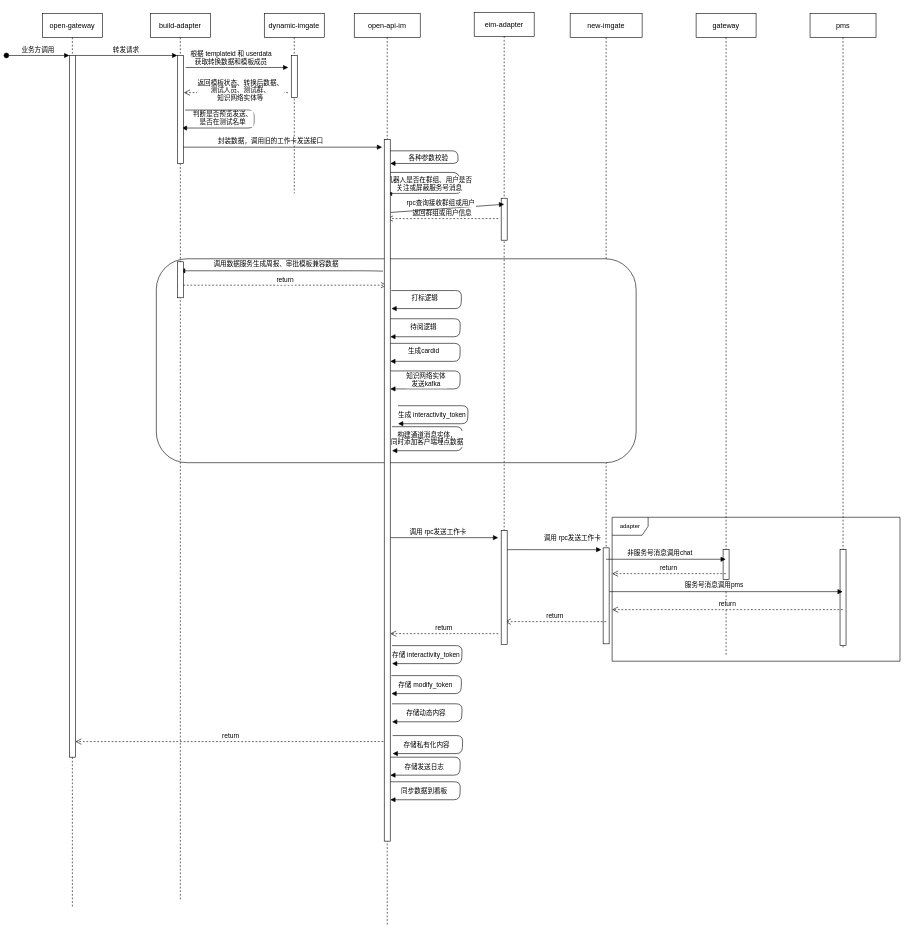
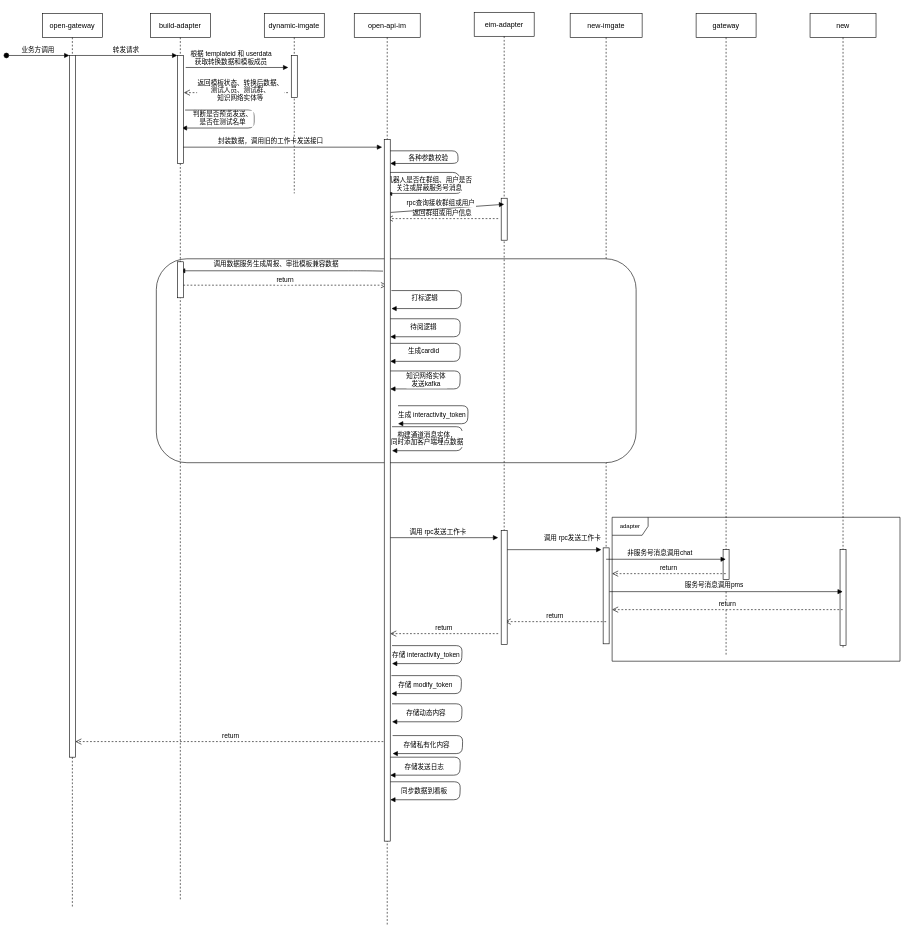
  <mxCell id="0" />
  <mxCell id="1" parent="0" />
  <mxCell id="2" value="open-gateway" style="shape=umlLifeline;perimeter=lifelinePerimeter;container=1;collapsible=0;recursiveResize=0;rounded=0;shadow=0;strokeWidth=1;" parent="1" vertex="1"><mxGeometry x="20" y="22" width="100" height="1490" as="geometry" /></mxCell>
  <mxCell id="3" value="" style="points=[];perimeter=orthogonalPerimeter;rounded=0;shadow=0;strokeWidth=1;" parent="2" vertex="1"><mxGeometry x="45" y="70" width="10" height="1170" as="geometry" /></mxCell>
  <mxCell id="4" value="业务方调用" style="verticalAlign=bottom;startArrow=oval;endArrow=block;startSize=8;shadow=0;strokeWidth=1;" parent="2" target="3" edge="1"><mxGeometry relative="1" as="geometry"><mxPoint x="-60" y="70" as="sourcePoint" /></mxGeometry></mxCell>
  <mxCell id="5" value="转发请求" style="verticalAlign=bottom;endArrow=block;entryX=0;entryY=0;shadow=0;strokeWidth=1;" parent="1" source="3" target="47" edge="1"><mxGeometry relative="1" as="geometry"><mxPoint x="175" y="102" as="sourcePoint" /></mxGeometry></mxCell>
  <mxCell id="6" value="返回模板状态、转换后数据、&#10;测试人员、测试群、&#10;知识网络实体等" style="verticalAlign=bottom;endArrow=open;dashed=1;endSize=8;shadow=0;strokeWidth=1;entryX=1.1;entryY=0.356;entryDx=0;entryDy=0;entryPerimeter=0;" parent="1" edge="1"><mxGeometry x="-0.084" y="18" relative="1" as="geometry"><mxPoint x="256" y="153.96" as="targetPoint" /><mxPoint x="429.5" y="153.96" as="sourcePoint" /><Array as="points"><mxPoint x="360" y="154" /></Array><mxPoint as="offset" /></mxGeometry></mxCell>
  <mxCell id="7" value="dynamic-imgate" style="shape=umlLifeline;perimeter=lifelinePerimeter;container=1;collapsible=0;recursiveResize=0;rounded=0;shadow=0;strokeWidth=1;" parent="1" vertex="1"><mxGeometry x="390" y="22" width="100" height="300" as="geometry" /></mxCell>
  <mxCell id="8" value="" style="points=[];perimeter=orthogonalPerimeter;rounded=0;shadow=0;strokeWidth=1;" parent="7" vertex="1"><mxGeometry x="45" y="70" width="10" height="70" as="geometry" /></mxCell>
  <mxCell id="9" value="判断是否预览发送、&#10;是否在测试名单" style="verticalAlign=bottom;endArrow=block;shadow=0;strokeWidth=1;" parent="7" edge="1"><mxGeometry x="0.484" y="-1" relative="1" as="geometry"><mxPoint x="-132" y="161" as="sourcePoint" /><mxPoint x="-137.5" y="191" as="targetPoint" /><Array as="points"><mxPoint x="-17" y="161" /><mxPoint x="-17" y="191" /></Array><mxPoint as="offset" /></mxGeometry></mxCell>
  <mxCell id="10" value="根据 templateid 和 userdata&#10;获取转换数据和模板成员" style="verticalAlign=bottom;endArrow=block;shadow=0;strokeWidth=1;entryX=-0.5;entryY=0.286;entryDx=0;entryDy=0;entryPerimeter=0;" parent="1" target="8" edge="1"><mxGeometry x="-0.113" y="1" relative="1" as="geometry"><mxPoint x="259" y="112" as="sourcePoint" /><mxPoint x="424" y="112" as="targetPoint" /><Array as="points"><mxPoint x="374" y="112" /></Array><mxPoint as="offset" /></mxGeometry></mxCell>
  <mxCell id="11" value="封装数据，调用旧的工作卡发送接口" style="verticalAlign=bottom;endArrow=block;shadow=0;strokeWidth=1;exitX=1.1;exitY=0.546;exitDx=0;exitDy=0;exitPerimeter=0;" parent="1" edge="1"><mxGeometry x="-0.113" y="1" relative="1" as="geometry"><mxPoint x="254" y="244.88" as="sourcePoint" /><mxPoint x="586.5" y="244.88" as="targetPoint" /><Array as="points" /><mxPoint as="offset" /></mxGeometry></mxCell>
  <mxCell id="12" value="new-imgate" style="shape=umlLifeline;perimeter=lifelinePerimeter;container=1;collapsible=0;recursiveResize=0;rounded=0;shadow=0;strokeWidth=1;" parent="1" vertex="1"><mxGeometry x="900" y="22" width="120" height="910" as="geometry" /></mxCell>
  <mxCell id="13" value="" style="rounded=1;whiteSpace=wrap;html=1;" vertex="1" parent="12"><mxGeometry x="-690" y="409" width="800" height="340" as="geometry" /></mxCell>
  <mxCell id="14" value="" style="points=[];perimeter=orthogonalPerimeter;rounded=0;shadow=0;strokeWidth=1;" parent="12" vertex="1"><mxGeometry x="55" y="891" width="10" height="160" as="geometry" /></mxCell>
  <mxCell id="15" value="调用 rpc发送工作卡" style="verticalAlign=bottom;endArrow=block;shadow=0;strokeWidth=1;exitX=1.1;exitY=0.546;exitDx=0;exitDy=0;exitPerimeter=0;entryX=-0.3;entryY=0.019;entryDx=0;entryDy=0;entryPerimeter=0;" parent="12" target="14" edge="1"><mxGeometry x="0.389" y="10" relative="1" as="geometry"><mxPoint x="-105" y="894" as="sourcePoint" /><mxPoint x="50" y="894" as="targetPoint" /><Array as="points" /><mxPoint as="offset" /></mxGeometry></mxCell>
  <mxCell id="16" value="gateway" style="shape=umlLifeline;perimeter=lifelinePerimeter;container=1;collapsible=0;recursiveResize=0;rounded=0;shadow=0;strokeWidth=1;" parent="1" vertex="1"><mxGeometry x="1110" y="22" width="100" height="1070" as="geometry" /></mxCell>
  <mxCell id="17" value="" style="points=[];perimeter=orthogonalPerimeter;rounded=0;shadow=0;strokeWidth=1;" parent="16" vertex="1"><mxGeometry x="45" y="894" width="10" height="50" as="geometry" /></mxCell>
- <mxCell id="18" value="pms" style="shape=umlLifeline;perimeter=lifelinePerimeter;container=1;collapsible=0;recursiveResize=0;rounded=0;shadow=0;strokeWidth=1;" parent="1" vertex="1"><mxGeometry x="1300" y="22" width="110" height="1060" as="geometry" /></mxCell>
+ <mxCell id="18" value="new" style="shape=umlLifeline;perimeter=lifelinePerimeter;container=1;collapsible=0;recursiveResize=0;rounded=0;shadow=0;strokeWidth=1;" parent="1" vertex="1"><mxGeometry x="1300" y="22" width="110" height="1060" as="geometry" /></mxCell>
  <mxCell id="19" value="" style="points=[];perimeter=orthogonalPerimeter;rounded=0;shadow=0;strokeWidth=1;" parent="18" vertex="1"><mxGeometry x="50" y="894" width="10" height="160" as="geometry" /></mxCell>
  <mxCell id="20" value="各种参数校验" style="verticalAlign=bottom;endArrow=block;shadow=0;strokeWidth=1;entryX=1;entryY=0.288;entryDx=0;entryDy=0;entryPerimeter=0;" parent="1" edge="1"><mxGeometry x="0.484" y="-1" relative="1" as="geometry"><mxPoint x="598" y="251" as="sourcePoint" /><mxPoint x="600" y="272.08" as="targetPoint" /><Array as="points"><mxPoint x="713" y="251" /><mxPoint x="713" y="272" /></Array><mxPoint as="offset" /></mxGeometry></mxCell>
  <mxCell id="21" value="机器人是否在群组、用户是否&#10;关注或屏蔽服务号消息" style="verticalAlign=bottom;endArrow=block;shadow=0;strokeWidth=1;" parent="1" target="49" edge="1"><mxGeometry x="0.484" y="-1" relative="1" as="geometry"><mxPoint x="599" y="287" as="sourcePoint" /><mxPoint x="610" y="322" as="targetPoint" /><Array as="points"><mxPoint x="714" y="287" /><mxPoint x="720" y="322" /></Array><mxPoint as="offset" /></mxGeometry></mxCell>
  <mxCell id="22" value="返回群组或用户信息" style="verticalAlign=bottom;endArrow=open;dashed=1;endSize=8;exitX=0;exitY=0.95;shadow=0;strokeWidth=1;" parent="1" edge="1"><mxGeometry relative="1" as="geometry"><mxPoint x="594.5" y="364" as="targetPoint" /><mxPoint x="780" y="364" as="sourcePoint" /></mxGeometry></mxCell>
  <mxCell id="23" value="生成cardid" style="verticalAlign=bottom;endArrow=block;shadow=0;strokeWidth=1;" parent="1" edge="1"><mxGeometry x="0.576" y="-8" relative="1" as="geometry"><mxPoint x="600" y="572" as="sourcePoint" /><mxPoint x="600" y="602" as="targetPoint" /><Array as="points"><mxPoint x="717" y="572" /><mxPoint x="716" y="602" /></Array><mxPoint as="offset" /></mxGeometry></mxCell>
  <mxCell id="24" value="知识网络实体&#10;发送kafka" style="verticalAlign=bottom;endArrow=block;shadow=0;strokeWidth=1;" parent="1" edge="1"><mxGeometry x="0.544" relative="1" as="geometry"><mxPoint x="600" y="618" as="sourcePoint" /><mxPoint x="600" y="648" as="targetPoint" /><Array as="points"><mxPoint x="717" y="618" /><mxPoint x="716" y="648" /></Array><mxPoint as="offset" /></mxGeometry></mxCell>
  <mxCell id="25" value="打标逻辑" style="verticalAlign=bottom;endArrow=block;shadow=0;strokeWidth=1;" parent="1" edge="1"><mxGeometry x="0.576" y="-8" relative="1" as="geometry"><mxPoint x="602" y="484" as="sourcePoint" /><mxPoint x="602" y="514" as="targetPoint" /><Array as="points"><mxPoint x="719" y="484" /><mxPoint x="718" y="514" /></Array><mxPoint as="offset" /></mxGeometry></mxCell>
  <mxCell id="26" value="待阅逻辑" style="verticalAlign=bottom;endArrow=block;shadow=0;strokeWidth=1;" parent="1" edge="1"><mxGeometry x="0.576" y="-8" relative="1" as="geometry"><mxPoint x="600" y="531" as="sourcePoint" /><mxPoint x="600" y="561" as="targetPoint" /><Array as="points"><mxPoint x="717" y="531" /><mxPoint x="716" y="561" /></Array><mxPoint as="offset" /></mxGeometry></mxCell>
  <mxCell id="27" value="存储 interactivity_token" style="verticalAlign=bottom;endArrow=block;shadow=0;strokeWidth=1;" parent="1" edge="1"><mxGeometry x="0.567" y="-5" relative="1" as="geometry"><mxPoint x="603" y="1076" as="sourcePoint" /><mxPoint x="603" y="1106" as="targetPoint" /><Array as="points"><mxPoint x="720" y="1076" /><mxPoint x="719" y="1106" /></Array><mxPoint as="offset" /></mxGeometry></mxCell>
  <mxCell id="28" value="构建通道消息实体，&#10;同时添加客户端埋点数据" style="verticalAlign=bottom;endArrow=block;shadow=0;strokeWidth=1;" parent="1" edge="1"><mxGeometry x="0.567" y="-5" relative="1" as="geometry"><mxPoint x="603" y="711" as="sourcePoint" /><mxPoint x="603" y="751" as="targetPoint" /><Array as="points"><mxPoint x="720" y="711" /><mxPoint x="720" y="751" /></Array><mxPoint as="offset" /></mxGeometry></mxCell>
  <mxCell id="29" value="调用 rpc发送工作卡" style="verticalAlign=bottom;endArrow=block;shadow=0;strokeWidth=1;exitX=1.1;exitY=0.546;exitDx=0;exitDy=0;exitPerimeter=0;" parent="1" edge="1"><mxGeometry x="-0.113" y="1" relative="1" as="geometry"><mxPoint x="600" y="896" as="sourcePoint" /><mxPoint x="780" y="896" as="targetPoint" /><Array as="points" /><mxPoint as="offset" /></mxGeometry></mxCell>
  <mxCell id="30" value="adapter" style="shape=umlFrame;whiteSpace=wrap;html=1;fontSize=10;" parent="1" vertex="1"><mxGeometry x="970" y="862" width="480" height="240" as="geometry" /></mxCell>
  <mxCell id="31" value="非服务号消息调用chat" style="verticalAlign=bottom;endArrow=block;shadow=0;strokeWidth=1;exitX=1.1;exitY=0.546;exitDx=0;exitDy=0;exitPerimeter=0;" parent="1" edge="1"><mxGeometry x="-0.098" y="2" relative="1" as="geometry"><mxPoint x="960" y="932" as="sourcePoint" /><mxPoint x="1159.5" y="932" as="targetPoint" /><Array as="points" /><mxPoint as="offset" /></mxGeometry></mxCell>
  <mxCell id="32" value="return" style="verticalAlign=bottom;endArrow=open;dashed=1;endSize=8;shadow=0;strokeWidth=1;" parent="1" edge="1"><mxGeometry relative="1" as="geometry"><mxPoint x="970" y="956" as="targetPoint" /><mxPoint x="1159.5" y="956" as="sourcePoint" /></mxGeometry></mxCell>
  <mxCell id="33" value="服务号消息调用pms" style="verticalAlign=bottom;endArrow=block;shadow=0;strokeWidth=1;exitX=1.1;exitY=0.546;exitDx=0;exitDy=0;exitPerimeter=0;" parent="1" edge="1"><mxGeometry x="-0.098" y="2" relative="1" as="geometry"><mxPoint x="965.5" y="986" as="sourcePoint" /><mxPoint x="1354.5" y="986" as="targetPoint" /><Array as="points"><mxPoint x="1250" y="986" /></Array><mxPoint as="offset" /></mxGeometry></mxCell>
  <mxCell id="34" value="return" style="verticalAlign=bottom;endArrow=open;dashed=1;endSize=8;shadow=0;strokeWidth=1;" parent="1" edge="1"><mxGeometry relative="1" as="geometry"><mxPoint x="970" y="1016" as="targetPoint" /><mxPoint x="1354.5" y="1016" as="sourcePoint" /></mxGeometry></mxCell>
  <mxCell id="35" value="return" style="verticalAlign=bottom;endArrow=open;dashed=1;endSize=8;shadow=0;strokeWidth=1;exitX=0.5;exitY=0.769;exitDx=0;exitDy=0;exitPerimeter=0;" parent="1" source="14" edge="1"><mxGeometry relative="1" as="geometry"><mxPoint x="791" y="1036" as="targetPoint" /><mxPoint x="950" y="1036" as="sourcePoint" /></mxGeometry></mxCell>
  <mxCell id="36" value="return" style="verticalAlign=bottom;endArrow=open;dashed=1;endSize=8;shadow=0;strokeWidth=1;" parent="1" edge="1"><mxGeometry relative="1" as="geometry"><mxPoint x="600" y="1056" as="targetPoint" /><mxPoint x="780" y="1056" as="sourcePoint" /></mxGeometry></mxCell>
  <mxCell id="37" value="生成 interactivity_token" style="verticalAlign=bottom;endArrow=block;shadow=0;strokeWidth=1;" parent="1" edge="1"><mxGeometry x="0.567" y="-5" relative="1" as="geometry"><mxPoint x="613" y="676" as="sourcePoint" /><mxPoint x="613" y="706" as="targetPoint" /><Array as="points"><mxPoint x="730" y="676" /><mxPoint x="729" y="706" /></Array><mxPoint as="offset" /></mxGeometry></mxCell>
  <mxCell id="38" value="存储动态内容" style="verticalAlign=bottom;endArrow=block;shadow=0;strokeWidth=1;" parent="1" edge="1"><mxGeometry x="0.567" y="-5" relative="1" as="geometry"><mxPoint x="603" y="1173" as="sourcePoint" /><mxPoint x="603" y="1203" as="targetPoint" /><Array as="points"><mxPoint x="720" y="1173" /><mxPoint x="719" y="1203" /></Array><mxPoint as="offset" /></mxGeometry></mxCell>
  <mxCell id="39" value="存储 modify_token" style="verticalAlign=bottom;endArrow=block;shadow=0;strokeWidth=1;" parent="1" edge="1"><mxGeometry x="0.567" y="-5" relative="1" as="geometry"><mxPoint x="602" y="1126" as="sourcePoint" /><mxPoint x="602" y="1156" as="targetPoint" /><Array as="points"><mxPoint x="719" y="1126" /><mxPoint x="718" y="1156" /></Array><mxPoint as="offset" /></mxGeometry></mxCell>
  <mxCell id="40" value="存储发送日志" style="verticalAlign=bottom;endArrow=block;shadow=0;strokeWidth=1;" parent="1" edge="1"><mxGeometry x="0.567" y="-5" relative="1" as="geometry"><mxPoint x="600" y="1262" as="sourcePoint" /><mxPoint x="600" y="1292" as="targetPoint" /><Array as="points"><mxPoint x="717" y="1262" /><mxPoint x="716" y="1292" /></Array><mxPoint as="offset" /></mxGeometry></mxCell>
  <mxCell id="41" value="存储私有化内容" style="verticalAlign=bottom;endArrow=block;shadow=0;strokeWidth=1;" parent="1" edge="1"><mxGeometry x="0.567" y="-5" relative="1" as="geometry"><mxPoint x="604" y="1226" as="sourcePoint" /><mxPoint x="604" y="1256" as="targetPoint" /><Array as="points"><mxPoint x="721" y="1226" /><mxPoint x="720" y="1256" /></Array><mxPoint as="offset" /></mxGeometry></mxCell>
  <mxCell id="42" value="同步数据到看板" style="verticalAlign=bottom;endArrow=block;shadow=0;strokeWidth=1;" parent="1" edge="1"><mxGeometry x="0.567" y="-5" relative="1" as="geometry"><mxPoint x="600" y="1303" as="sourcePoint" /><mxPoint x="600" y="1333" as="targetPoint" /><Array as="points"><mxPoint x="717" y="1303" /><mxPoint x="716" y="1333" /></Array><mxPoint as="offset" /></mxGeometry></mxCell>
  <mxCell id="43" value="return" style="verticalAlign=bottom;endArrow=open;dashed=1;endSize=8;shadow=0;strokeWidth=1;" parent="1" edge="1"><mxGeometry relative="1" as="geometry"><mxPoint x="75" y="1236" as="targetPoint" /><mxPoint x="594.5" y="1236" as="sourcePoint" /></mxGeometry></mxCell>
  <mxCell id="44" value="调用数据服务生成周报、审批模板兼容数据" style="verticalAlign=bottom;endArrow=block;shadow=0;strokeWidth=1;exitX=-0.2;exitY=0.164;exitDx=0;exitDy=0;exitPerimeter=0;" parent="1" edge="1"><mxGeometry x="0.052" y="-2" relative="1" as="geometry"><mxPoint x="588" y="451.56" as="sourcePoint" /><mxPoint x="249.5" y="451" as="targetPoint" /><Array as="points"><mxPoint x="560" y="451" /><mxPoint x="540" y="451" /></Array><mxPoint as="offset" /></mxGeometry></mxCell>
  <mxCell id="45" value="return" style="verticalAlign=bottom;endArrow=open;dashed=1;endSize=8;shadow=0;strokeWidth=1;exitX=1;exitY=0.6;exitDx=0;exitDy=0;exitPerimeter=0;" parent="1" edge="1"><mxGeometry relative="1" as="geometry"><mxPoint x="594.5" y="475" as="targetPoint" /><mxPoint x="255" y="475" as="sourcePoint" /></mxGeometry></mxCell>
  <mxCell id="46" value="build-adapter" style="shape=umlLifeline;perimeter=lifelinePerimeter;container=1;collapsible=0;recursiveResize=0;rounded=0;shadow=0;strokeWidth=1;" parent="1" vertex="1"><mxGeometry x="200" y="22" width="100" height="1480" as="geometry" /></mxCell>
  <mxCell id="47" value="" style="points=[];perimeter=orthogonalPerimeter;rounded=0;shadow=0;strokeWidth=1;" parent="46" vertex="1"><mxGeometry x="45" y="70" width="10" height="180" as="geometry" /></mxCell>
  <mxCell id="48" value="" style="points=[];perimeter=orthogonalPerimeter;rounded=0;shadow=0;strokeWidth=1;" parent="46" vertex="1"><mxGeometry x="45" y="414" width="10" height="60" as="geometry" /></mxCell>
  <mxCell id="49" value="open-api-im" style="shape=umlLifeline;perimeter=lifelinePerimeter;container=1;collapsible=0;recursiveResize=0;rounded=0;shadow=0;strokeWidth=1;" parent="1" vertex="1"><mxGeometry x="540" y="22" width="110" height="1520" as="geometry" /></mxCell>
  <mxCell id="50" value="" style="points=[];perimeter=orthogonalPerimeter;rounded=0;shadow=0;strokeWidth=1;" parent="49" vertex="1"><mxGeometry x="50" y="210" width="10" height="1170" as="geometry" /></mxCell>
  <mxCell id="51" value="eim-adapter" style="shape=umlLifeline;perimeter=lifelinePerimeter;container=1;collapsible=0;recursiveResize=0;rounded=0;shadow=0;strokeWidth=1;" parent="1" vertex="1"><mxGeometry x="740" y="20" width="100" height="940" as="geometry" /></mxCell>
  <mxCell id="52" value="" style="points=[];perimeter=orthogonalPerimeter;rounded=0;shadow=0;strokeWidth=1;" parent="51" vertex="1"><mxGeometry x="45" y="310" width="10" height="70" as="geometry" /></mxCell>
  <mxCell id="53" value="" style="points=[];perimeter=orthogonalPerimeter;rounded=0;shadow=0;strokeWidth=1;" parent="51" vertex="1"><mxGeometry x="45" y="864" width="10" height="190" as="geometry" /></mxCell>
  <mxCell id="54" value="rpc查询接收群组或用户" style="verticalAlign=bottom;endArrow=block;shadow=0;strokeWidth=1;exitX=1.1;exitY=0.104;exitDx=0;exitDy=0;exitPerimeter=0;entryX=0.5;entryY=0.145;entryDx=0;entryDy=0;entryPerimeter=0;" parent="1" target="52" edge="1" source="50"><mxGeometry x="-0.113" y="1" relative="1" as="geometry"><mxPoint x="600" y="352" as="sourcePoint" /><mxPoint x="932.5" y="352" as="targetPoint" /><Array as="points" /><mxPoint as="offset" /></mxGeometry></mxCell>
